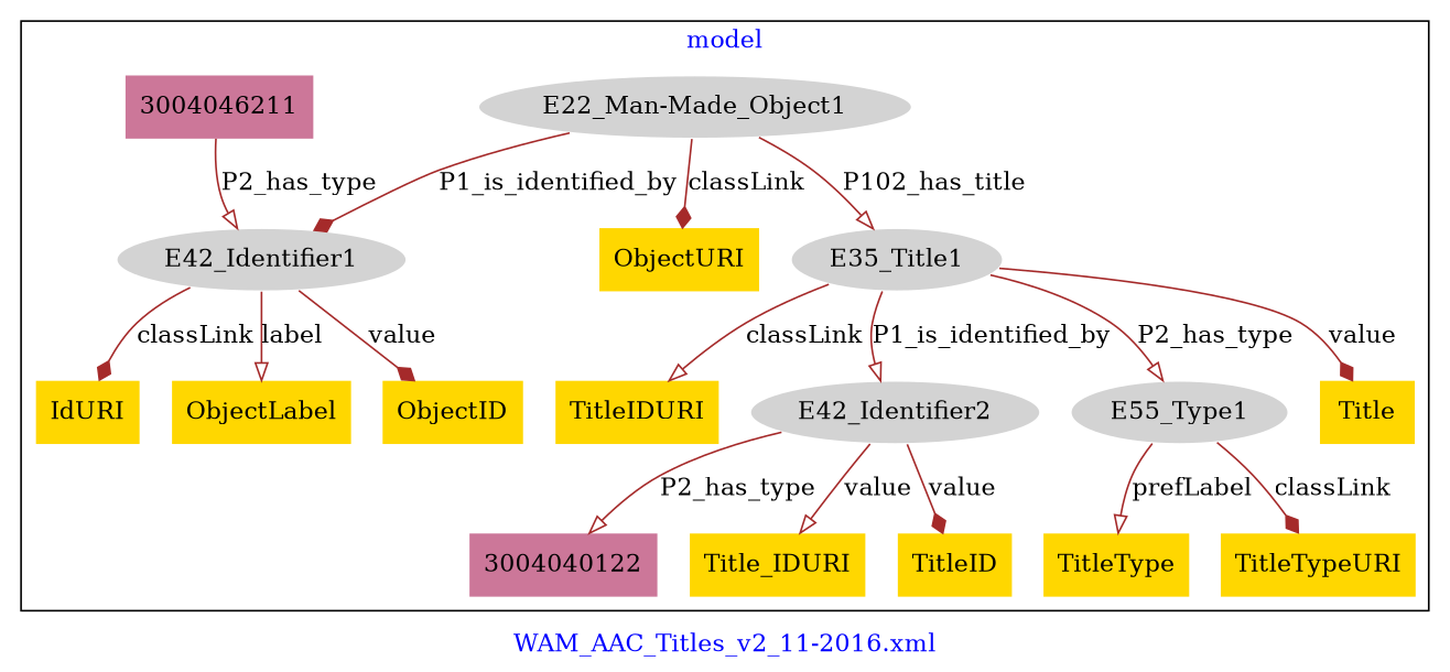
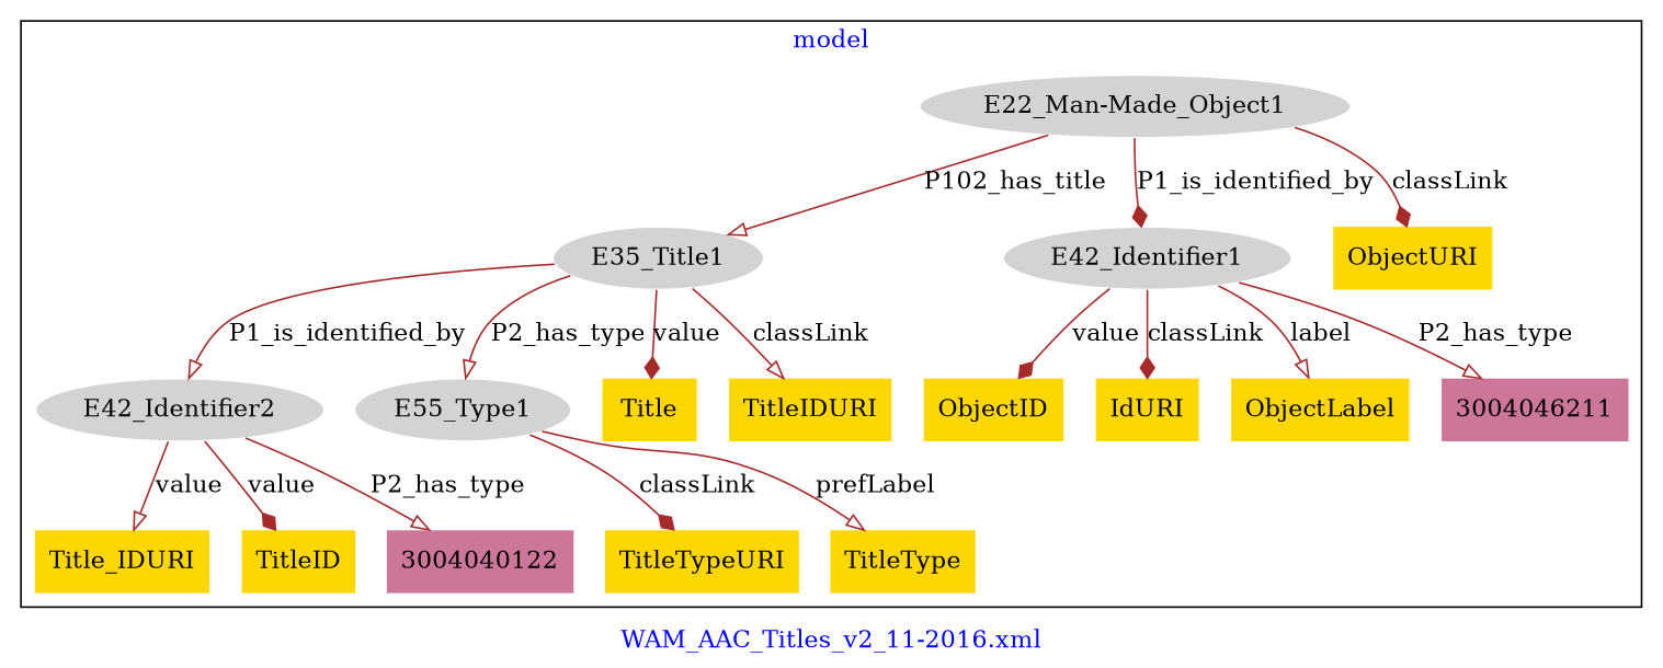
  digraph {
    fontcolor=blue
    label="WAM_AAC_Titles_v2_11-2016.xml"
    remincross=true
    node [fillcolor=gold style=filled shape=plaintext]
    edge [arrowhead=onormal color=brown fontcolor=black]
    n1 [color=white fillcolor=lightgray label="E22_Man-Made_Object1" shape=""]
    n2 [color=white fillcolor=lightgray label=E35_Title1 shape=""]
    n3 [color=white fillcolor=lightgray label=E42_Identifier1 shape=""]
    n4 [color=white fillcolor=lightgray label=E42_Identifier2 shape=""]
    n5 [color=white fillcolor=lightgray label=E55_Type1 shape=""]
    n6 [label=ObjectID]
    n7 [label=Title]
    n8 [label=TitleIDURI]
    n9 [label=TitleTypeURI]
    n10 [label=IdURI]
    n11 [label=ObjectLabel]
    n12 [label=Title_IDURI]
    n13 [label=TitleType]
    n14 [label=ObjectURI]
    n15 [label=TitleID]
    n16 [fillcolor="#CC7799" label=3004040122]
    n17 [fillcolor="#CC7799" label=3004046211]
    subgraph cluster_1 {
      label=model
      n1
      n2
      n3
      n4
      n5
      n6
      n7
      n8
      n9
      n10
      n11
      n12
      n13
      n14
      n15
      n16
      n17
    }
    n1 -> n2 [label=P102_has_title]
    n1 -> n3 [arrowhead=diamond label=P1_is_identified_by]
    n1 -> n14 [arrowhead=diamond label=classLink]
    n2 -> n4 [label=P1_is_identified_by]
    n2 -> n5 [label=P2_has_type]
    n2 -> n7 [arrowhead=diamond label=value]
    n2 -> n8 [label=classLink]
    n3 -> n6 [arrowhead=diamond label=value]
    n3 -> n10 [arrowhead=diamond label=classLink]
    n3 -> n11 [label=label]
-   n17 -> n3 [label=P2_has_type]
+   n3 -> n17 [label=P2_has_type]
    n4 -> n12 [label=value]
    n4 -> n15 [arrowhead=diamond label=value]
    n4 -> n16 [label=P2_has_type]
    n5 -> n9 [arrowhead=diamond label=classLink]
    n5 -> n13 [label=prefLabel]
  }
